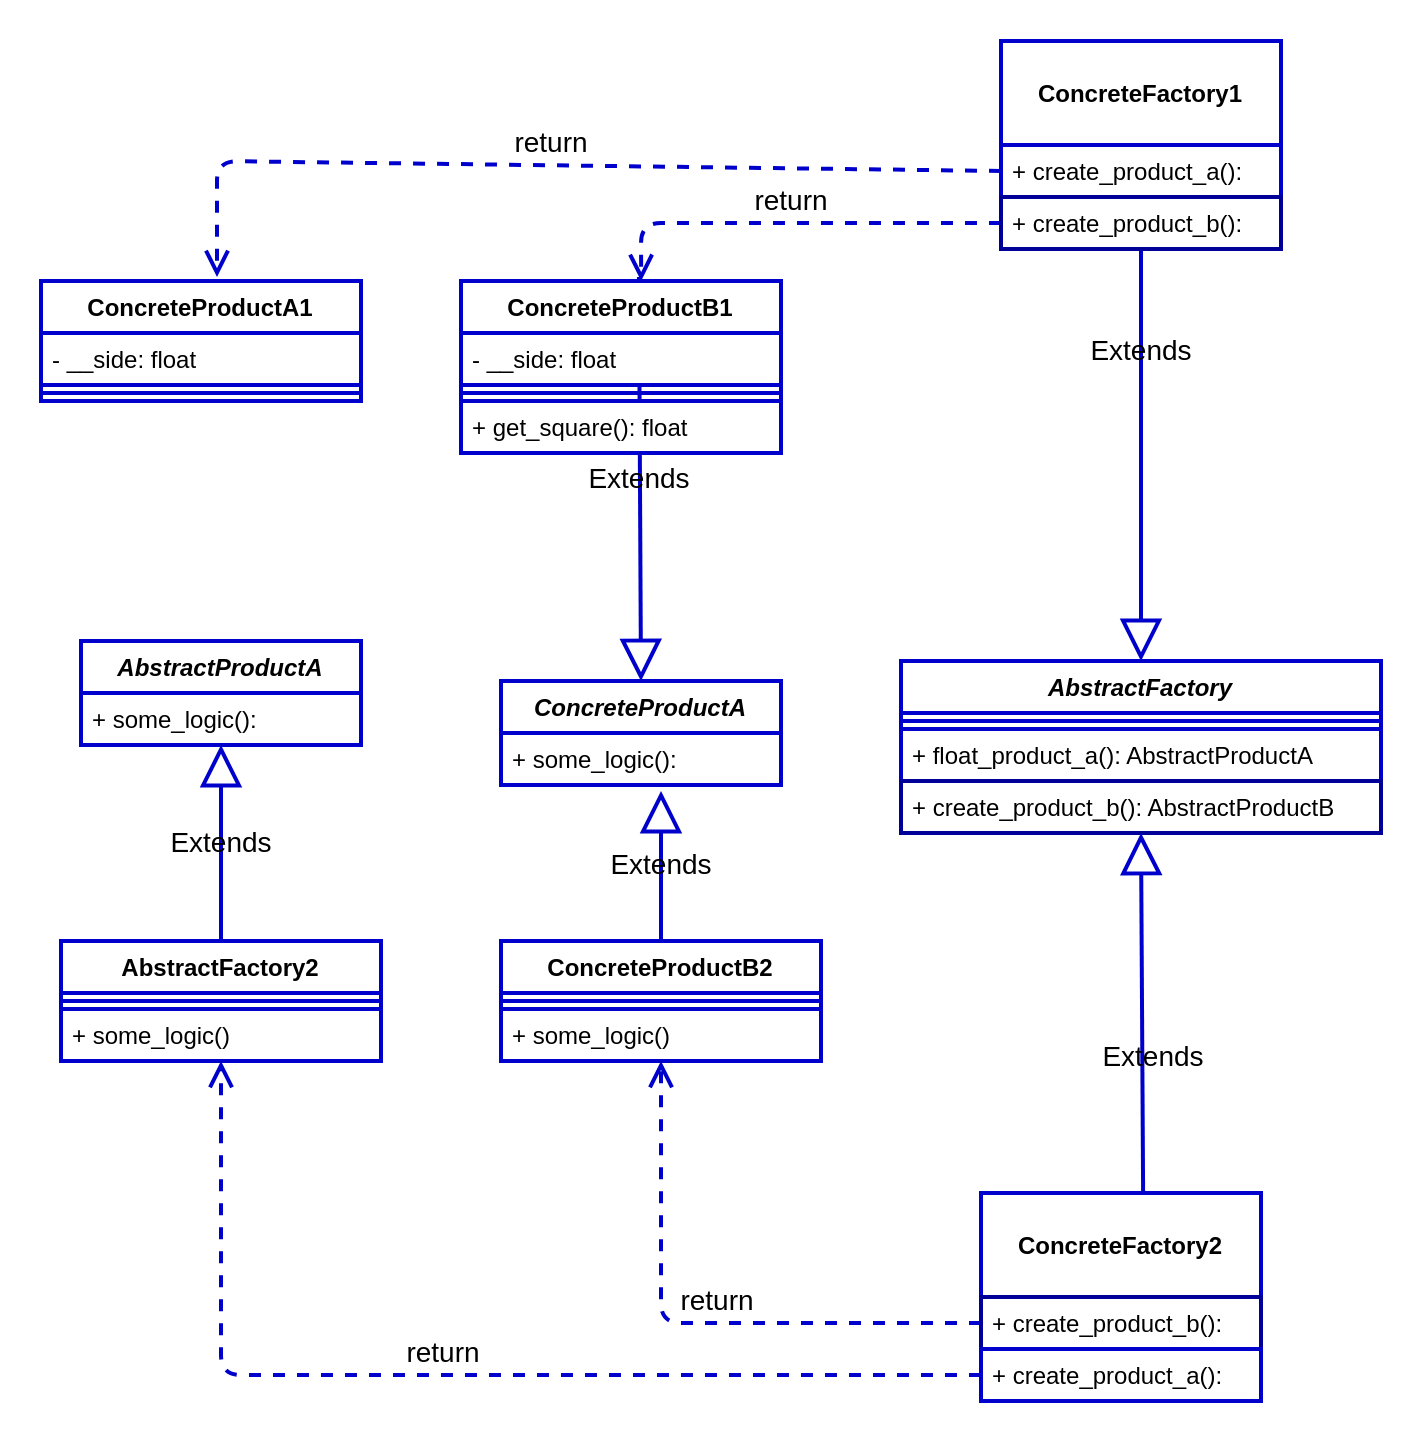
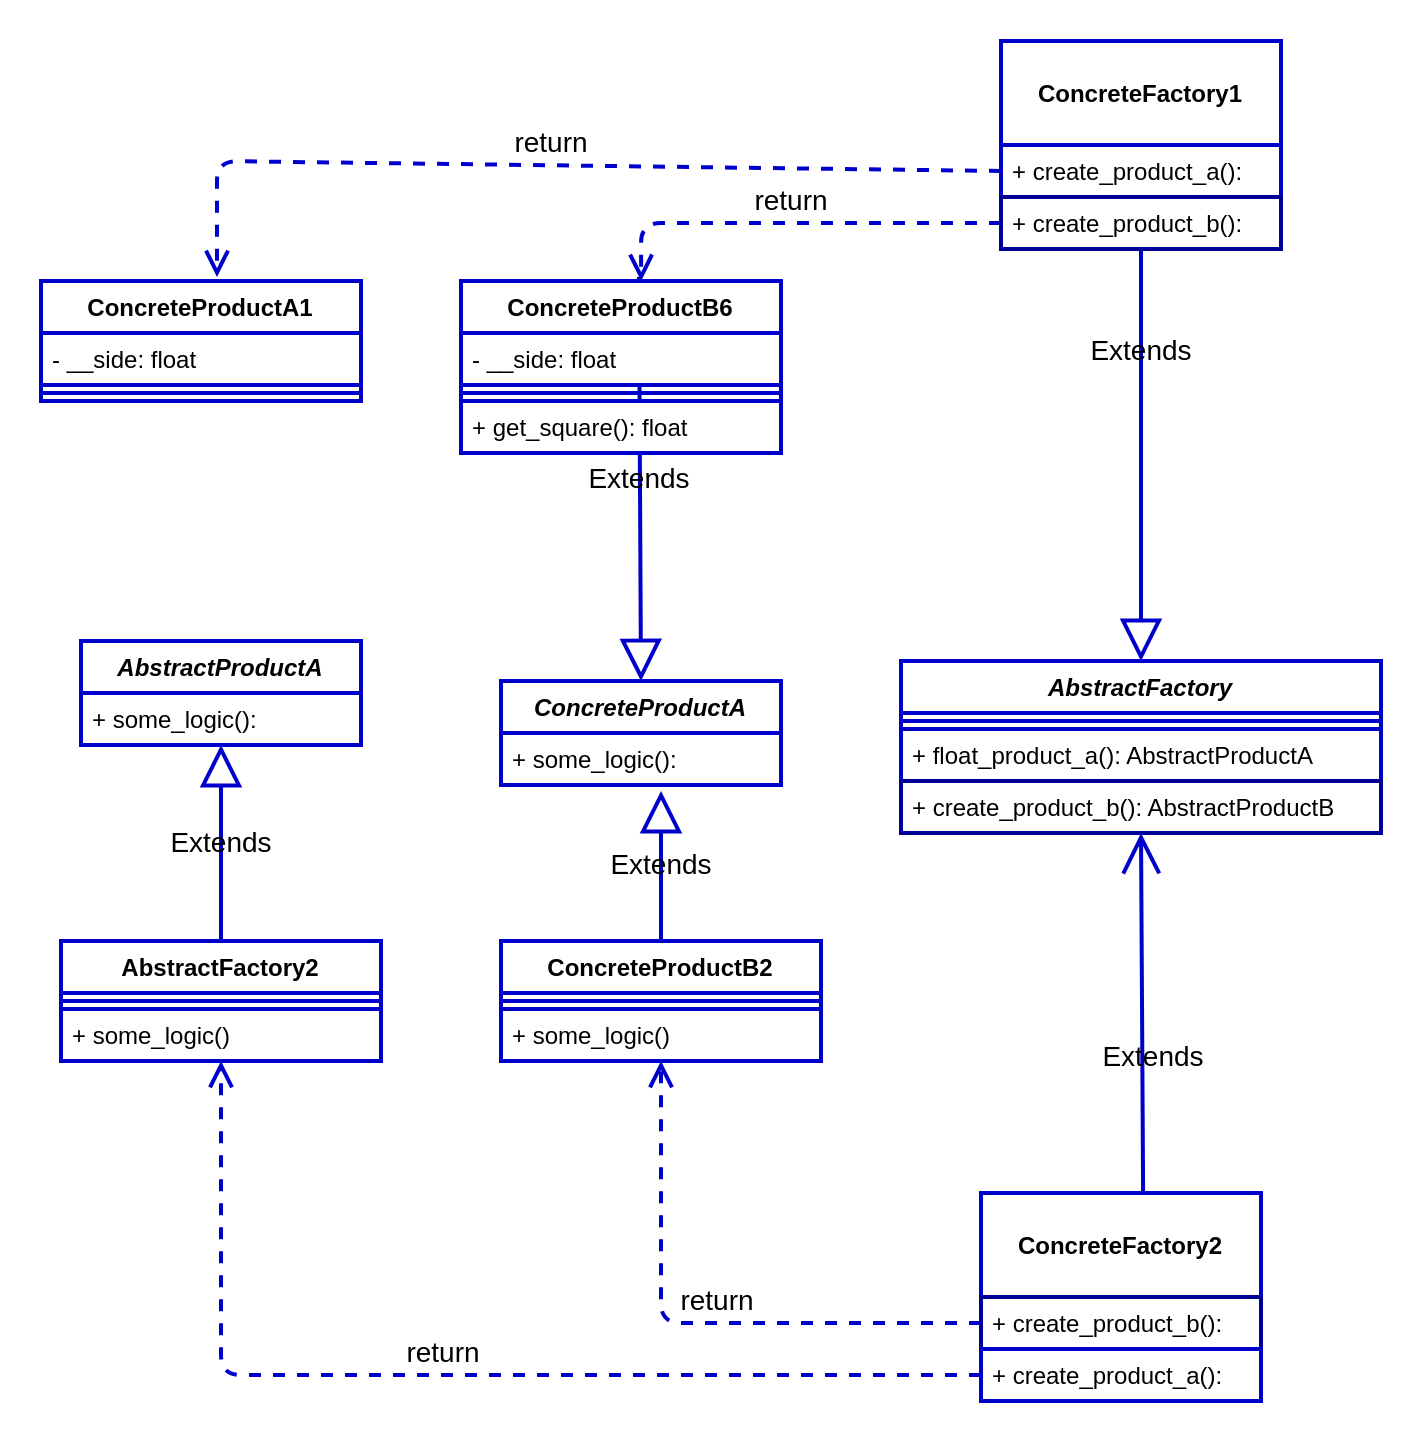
  <mxCell id="0" />
  <mxCell id="1" parent="0" />
  <mxCell id="2" value="AbstractFactory" style="swimlane;fontStyle=3;align=center;verticalAlign=top;childLayout=stackLayout;horizontal=1;startSize=26;horizontalStack=0;resizeParent=1;resizeParentMax=0;resizeLast=0;collapsible=1;marginBottom=0;strokeColor=#0000CC;strokeWidth=2;fillColor=#FFFFFF;fontColor=#000000;" vertex="1" parent="1"><mxGeometry x="450" y="330" width="240" height="86" as="geometry" /></mxCell>
  <mxCell id="3" value="" style="line;strokeWidth=2;align=left;verticalAlign=middle;spacingTop=-1;spacingLeft=3;spacingRight=3;rotatable=0;labelPosition=right;points=[];portConstraint=eastwest;fillColor=#FFFFFF;fontColor=#000000;strokeColor=#0000CC;" vertex="1" parent="2"><mxGeometry y="26" width="240" height="8" as="geometry" /></mxCell>
  <mxCell id="4" value="+ float_product_a(): AbstractProductA" style="text;align=left;verticalAlign=top;spacingLeft=4;spacingRight=4;overflow=hidden;rotatable=0;points=[[0,0.5],[1,0.5]];portConstraint=eastwest;fillColor=#FFFFFF;fontColor=#000000;strokeColor=#0000CC;strokeWidth=2;" vertex="1" parent="2"><mxGeometry y="34" width="240" height="26" as="geometry" /></mxCell>
  <mxCell id="5" value="+ create_product_b(): AbstractProductB" style="text;align=left;verticalAlign=top;spacingLeft=4;spacingRight=4;overflow=hidden;rotatable=0;points=[[0,0.5],[1,0.5]];portConstraint=eastwest;fillColor=#FFFFFF;strokeColor=#000099;strokeWidth=2;fontColor=#000000;" vertex="1" parent="2"><mxGeometry y="60" width="240" height="26" as="geometry" /></mxCell>
  <mxCell id="6" value="return" style="html=1;verticalAlign=bottom;endArrow=open;dashed=1;endSize=9;targetPerimeterSpacing=2;strokeWidth=2;strokeColor=#0000CC;fontColor=#000000;labelBackgroundColor=none;fontSize=14;exitX=0;exitY=0.5;exitDx=0;exitDy=0;entryX=0.5;entryY=1;entryDx=0;entryDy=0;" edge="1" parent="1" source="33" target="29"><mxGeometry x="-0.096" relative="1" as="geometry"><mxPoint x="390" y="700" as="sourcePoint" /><mxPoint x="310" y="710" as="targetPoint" /><Array as="points"><mxPoint x="330" y="661" /></Array><mxPoint as="offset" /></mxGeometry></mxCell>
  <mxCell id="7" value="Extends" style="endArrow=block;endSize=16;endFill=0;html=1;labelBackgroundColor=none;strokeColor=#0000CC;strokeWidth=2;fontColor=#000000;exitX=0.5;exitY=0;exitDx=0;exitDy=0;entryX=0.5;entryY=1;entryDx=0;entryDy=0;fontSize=14;" edge="1" parent="1" source="26" target="24"><mxGeometry width="160" relative="1" as="geometry"><mxPoint x="788.96" y="518.022" as="sourcePoint" /><mxPoint x="930" y="460" as="targetPoint" /></mxGeometry></mxCell>
  <mxCell id="8" value="Extends" style="endArrow=block;endSize=16;endFill=0;html=1;labelBackgroundColor=none;strokeColor=#0000CC;strokeWidth=2;fontColor=#000000;exitX=0.5;exitY=0;exitDx=0;exitDy=0;fontSize=14;entryX=0.5;entryY=0;entryDx=0;entryDy=0;" edge="1" parent="1" source="35" target="2"><mxGeometry width="160" relative="1" as="geometry"><mxPoint x="450" y="534.022" as="sourcePoint" /><mxPoint x="540" y="280" as="targetPoint" /></mxGeometry></mxCell>
- <mxCell id="9" value="Extends" style="endArrow=block;endSize=16;endFill=0;html=1;labelBackgroundColor=none;strokeColor=#0000CC;strokeWidth=2;fontColor=#000000;exitX=0.579;exitY=0;exitDx=0;exitDy=0;exitPerimeter=0;fontSize=14;entryX=0.5;entryY=1;entryDx=0;entryDy=0;" edge="1" parent="1" source="32" target="2"><mxGeometry x="-0.248" y="-4" width="160" relative="1" as="geometry"><mxPoint x="798.96" y="528.022" as="sourcePoint" /><mxPoint x="560" y="440" as="targetPoint" /><mxPoint x="1" as="offset" /></mxGeometry></mxCell>
+ <mxCell id="9" value="Extends" style="endArrow=open;endSize=16;endFill=0;html=1;labelBackgroundColor=none;strokeColor=#0000CC;strokeWidth=2;fontColor=#000000;exitX=0.579;exitY=0;exitDx=0;exitDy=0;exitPerimeter=0;fontSize=14;entryX=0.5;entryY=1;entryDx=0;entryDy=0;" edge="1" parent="1" source="32" target="2"><mxGeometry x="-0.248" y="-4" width="160" relative="1" as="geometry"><mxPoint x="798.96" y="528.022" as="sourcePoint" /><mxPoint x="560" y="440" as="targetPoint" /><mxPoint x="1" as="offset" /></mxGeometry></mxCell>
  <mxCell id="10" value="return" style="html=1;verticalAlign=bottom;endArrow=open;dashed=1;endSize=9;targetPerimeterSpacing=2;strokeWidth=2;strokeColor=#0000CC;fontColor=#000000;labelBackgroundColor=none;fontSize=14;exitX=0;exitY=0.5;exitDx=0;exitDy=0;entryX=0.55;entryY=-0.033;entryDx=0;entryDy=0;entryPerimeter=0;" edge="1" parent="1" source="36" target="21"><mxGeometry relative="1" as="geometry"><mxPoint x="450" y="600" as="sourcePoint" /><mxPoint x="640" y="570" as="targetPoint" /><Array as="points"><mxPoint x="108" y="80" /></Array></mxGeometry></mxCell>
  <mxCell id="11" value="return" style="html=1;verticalAlign=bottom;endArrow=open;dashed=1;endSize=9;targetPerimeterSpacing=2;strokeWidth=2;strokeColor=#0000CC;fontColor=#000000;labelBackgroundColor=none;fontSize=14;entryX=0.5;entryY=1;entryDx=0;entryDy=0;exitX=0;exitY=0.5;exitDx=0;exitDy=0;" edge="1" parent="1" source="34" target="26"><mxGeometry relative="1" as="geometry"><mxPoint y="661" as="sourcePoint" x="220" /><mxPoint x="80" y="770" as="targetPoint" /><Array as="points"><mxPoint x="110" y="687" /></Array></mxGeometry></mxCell>
  <mxCell id="12" value="return" style="html=1;verticalAlign=bottom;endArrow=open;dashed=1;endSize=9;targetPerimeterSpacing=2;strokeWidth=2;strokeColor=#0000CC;fontColor=#000000;labelBackgroundColor=none;fontSize=14;exitX=0;exitY=0.5;exitDx=0;exitDy=0;entryX=0.563;entryY=0;entryDx=0;entryDy=0;entryPerimeter=0;" edge="1" parent="1" source="37" target="17"><mxGeometry relative="1" as="geometry"><mxPoint x="400" y="575" as="sourcePoint" /><mxPoint x="270" as="targetPoint" y="110" /><Array as="points"><mxPoint x="320" y="111" /></Array></mxGeometry></mxCell>
  <mxCell id="13" value="Extends" style="endArrow=block;endSize=16;endFill=0;html=1;labelBackgroundColor=none;strokeColor=#0000CC;strokeWidth=2;fontColor=#000000;entryX=0.5;entryY=0;entryDx=0;entryDy=0;exitX=0.556;exitY=-0.023;exitDx=0;exitDy=0;exitPerimeter=0;fontSize=14;" edge="1" parent="1" source="17" target="15"><mxGeometry width="160" relative="1" as="geometry"><mxPoint x="990" y="755" as="sourcePoint" /><mxPoint x="1150" y="755" as="targetPoint" /></mxGeometry></mxCell>
  <mxCell id="14" value="Extends" style="endArrow=block;endSize=16;endFill=0;html=1;labelBackgroundColor=none;strokeColor=#0000CC;strokeWidth=2;fontColor=#000000;exitX=0.5;exitY=0;exitDx=0;exitDy=0;fontSize=14;" edge="1" parent="1" source="29"><mxGeometry width="160" relative="1" as="geometry"><mxPoint x="1218.96" y="813.022" as="sourcePoint" /><mxPoint x="330" y="395" as="targetPoint" /></mxGeometry></mxCell>
  <mxCell id="15" value="ConcreteProductA" style="swimlane;fontStyle=3;childLayout=stackLayout;horizontal=1;startSize=26;horizontalStack=0;resizeParent=1;resizeParentMax=0;resizeLast=0;collapsible=1;marginBottom=0;strokeColor=#0000CC;strokeWidth=2;fontColor=#000000;fillColor=#FFFFFF;" vertex="1" parent="1"><mxGeometry x="250" y="340" width="140" height="52" as="geometry" /></mxCell>
  <mxCell id="16" value="+ some_logic(): " style="text;align=left;verticalAlign=top;spacingLeft=4;spacingRight=4;overflow=hidden;rotatable=0;points=[[0,0.5],[1,0.5]];portConstraint=eastwest;fontColor=#000000;fillColor=#FFFFFF;strokeColor=#0000CC;strokeWidth=2;" vertex="1" parent="15"><mxGeometry y="26" width="140" height="26" as="geometry" /></mxCell>
- <mxCell id="17" value="ConcreteProductB1" style="swimlane;fontStyle=1;align=center;verticalAlign=top;childLayout=stackLayout;horizontal=1;startSize=26;horizontalStack=0;resizeParent=1;resizeParentMax=0;resizeLast=0;collapsible=1;marginBottom=0;fillColor=#FFFFFF;fontColor=#000000;strokeColor=#0000CC;strokeWidth=2;" vertex="1" parent="1"><mxGeometry x="230" y="140" width="160" height="86" as="geometry" /></mxCell>
+ <mxCell id="17" value="ConcreteProductB6" style="swimlane;fontStyle=1;align=center;verticalAlign=top;childLayout=stackLayout;horizontal=1;startSize=26;horizontalStack=0;resizeParent=1;resizeParentMax=0;resizeLast=0;collapsible=1;marginBottom=0;fillColor=#FFFFFF;fontColor=#000000;strokeColor=#0000CC;strokeWidth=2;" vertex="1" parent="1"><mxGeometry x="230" y="140" width="160" height="86" as="geometry" /></mxCell>
  <mxCell id="18" value="- __side: float" style="text;align=left;verticalAlign=top;spacingLeft=4;spacingRight=4;overflow=hidden;rotatable=0;points=[[0,0.5],[1,0.5]];portConstraint=eastwest;fontColor=#000000;fillColor=#FFFFFF;strokeColor=#0000CC;strokeWidth=2;" vertex="1" parent="17"><mxGeometry y="26" width="160" height="26" as="geometry" /></mxCell>
  <mxCell id="19" value="" style="line;strokeWidth=2;align=left;verticalAlign=middle;spacingTop=-1;spacingLeft=3;spacingRight=3;rotatable=0;labelPosition=right;points=[];portConstraint=eastwest;fillColor=#FFFFFF;fontColor=#000000;strokeColor=#0000CC;" vertex="1" parent="17"><mxGeometry y="52" width="160" height="8" as="geometry" /></mxCell>
  <mxCell id="20" value="+ get_square(): float" style="text;align=left;verticalAlign=top;spacingLeft=4;spacingRight=4;overflow=hidden;rotatable=0;points=[[0,0.5],[1,0.5]];portConstraint=eastwest;fillColor=#FFFFFF;fontColor=#000000;strokeColor=#0000CC;strokeWidth=2;" vertex="1" parent="17"><mxGeometry y="60" width="160" height="26" as="geometry" /></mxCell>
  <mxCell id="21" value="ConcreteProductA1" style="swimlane;fontStyle=1;align=center;verticalAlign=top;childLayout=stackLayout;horizontal=1;startSize=26;horizontalStack=0;resizeParent=1;resizeParentMax=0;resizeLast=0;collapsible=1;marginBottom=0;fillColor=#FFFFFF;fontColor=#000000;strokeColor=#0000CC;strokeWidth=2;" vertex="1" parent="1"><mxGeometry x="20" y="140" width="160" height="60" as="geometry" /></mxCell>
  <mxCell id="22" value="- __side: float" style="text;align=left;verticalAlign=top;spacingLeft=4;spacingRight=4;overflow=hidden;rotatable=0;points=[[0,0.5],[1,0.5]];portConstraint=eastwest;fontColor=#000000;fillColor=#FFFFFF;strokeColor=#0000CC;strokeWidth=2;" vertex="1" parent="21"><mxGeometry y="26" width="160" height="26" as="geometry" /></mxCell>
  <mxCell id="23" value="" style="line;strokeWidth=2;align=left;verticalAlign=middle;spacingTop=-1;spacingLeft=3;spacingRight=3;rotatable=0;labelPosition=right;points=[];portConstraint=eastwest;fillColor=#FFFFFF;fontColor=#000000;strokeColor=#0000CC;" vertex="1" parent="21"><mxGeometry y="52" width="160" height="8" as="geometry" /></mxCell>
  <mxCell id="24" value="AbstractProductA" style="swimlane;fontStyle=3;childLayout=stackLayout;horizontal=1;startSize=26;horizontalStack=0;resizeParent=1;resizeParentMax=0;resizeLast=0;collapsible=1;marginBottom=0;strokeColor=#0000CC;strokeWidth=2;fontColor=#000000;fillColor=#FFFFFF;" vertex="1" parent="1"><mxGeometry x="40" y="320" width="140" height="52" as="geometry" /></mxCell>
  <mxCell id="25" value="+ some_logic(): " style="text;align=left;verticalAlign=top;spacingLeft=4;spacingRight=4;overflow=hidden;rotatable=0;points=[[0,0.5],[1,0.5]];portConstraint=eastwest;fontColor=#000000;fillColor=#FFFFFF;strokeColor=#0000CC;strokeWidth=2;" vertex="1" parent="24"><mxGeometry y="26" width="140" height="26" as="geometry" /></mxCell>
  <mxCell id="26" value="AbstractFactory2" style="swimlane;fontStyle=1;align=center;verticalAlign=top;childLayout=stackLayout;horizontal=1;startSize=26;horizontalStack=0;resizeParent=1;resizeParentMax=0;resizeLast=0;collapsible=1;marginBottom=0;fillColor=#FFFFFF;fontColor=#000000;strokeColor=#0000CC;strokeWidth=2;" vertex="1" parent="1"><mxGeometry x="30" y="470" width="160" height="60" as="geometry" /></mxCell>
  <mxCell id="27" value="" style="line;strokeWidth=2;align=left;verticalAlign=middle;spacingTop=-1;spacingLeft=3;spacingRight=3;rotatable=0;labelPosition=right;points=[];portConstraint=eastwest;fillColor=#FFFFFF;fontColor=#000000;strokeColor=#0000CC;" vertex="1" parent="26"><mxGeometry y="26" width="160" height="8" as="geometry" /></mxCell>
  <mxCell id="28" value="+ some_logic()" style="text;align=left;verticalAlign=top;spacingLeft=4;spacingRight=4;overflow=hidden;rotatable=0;points=[[0,0.5],[1,0.5]];portConstraint=eastwest;fillColor=#FFFFFF;fontColor=#000000;strokeColor=#0000CC;strokeWidth=2;" vertex="1" parent="26"><mxGeometry y="34" width="160" height="26" as="geometry" /></mxCell>
  <mxCell id="29" value="ConcreteProductB2" style="swimlane;fontStyle=1;align=center;verticalAlign=top;childLayout=stackLayout;horizontal=1;startSize=26;horizontalStack=0;resizeParent=1;resizeParentMax=0;resizeLast=0;collapsible=1;marginBottom=0;fillColor=#FFFFFF;fontColor=#000000;strokeColor=#0000CC;strokeWidth=2;" vertex="1" parent="1"><mxGeometry x="250" y="470" width="160" height="60" as="geometry" /></mxCell>
  <mxCell id="30" value="" style="line;strokeWidth=2;align=left;verticalAlign=middle;spacingTop=-1;spacingLeft=3;spacingRight=3;rotatable=0;labelPosition=right;points=[];portConstraint=eastwest;fillColor=#FFFFFF;fontColor=#000000;strokeColor=#0000CC;" vertex="1" parent="29"><mxGeometry y="26" width="160" height="8" as="geometry" /></mxCell>
  <mxCell id="31" value="+ some_logic()" style="text;align=left;verticalAlign=top;spacingLeft=4;spacingRight=4;overflow=hidden;rotatable=0;points=[[0,0.5],[1,0.5]];portConstraint=eastwest;fillColor=#FFFFFF;fontColor=#000000;strokeColor=#0000CC;strokeWidth=2;" vertex="1" parent="29"><mxGeometry y="34" width="160" height="26" as="geometry" /></mxCell>
  <mxCell id="32" value="ConcreteFactory2" style="swimlane;fontStyle=1;childLayout=stackLayout;horizontal=1;startSize=52;horizontalStack=0;resizeParent=1;resizeParentMax=0;resizeLast=0;collapsible=1;marginBottom=0;strokeColor=#0000CC;strokeWidth=2;fontColor=#000000;fillColor=#FFFFFF;" vertex="1" parent="1"><mxGeometry x="490" y="596" width="140" height="104" as="geometry" /></mxCell>
  <mxCell id="33" value="+ create_product_b(): " style="text;align=left;verticalAlign=top;spacingLeft=4;spacingRight=4;overflow=hidden;rotatable=0;points=[[0,0.5],[1,0.5]];portConstraint=eastwest;fillColor=#FFFFFF;strokeColor=#000099;strokeWidth=2;fontColor=#000000;" vertex="1" parent="32"><mxGeometry y="52" width="140" height="26" as="geometry" /></mxCell>
  <mxCell id="34" value="+ create_product_a(): " style="text;align=left;verticalAlign=top;spacingLeft=4;spacingRight=4;overflow=hidden;rotatable=0;points=[[0,0.5],[1,0.5]];portConstraint=eastwest;fillColor=#FFFFFF;fontColor=#000000;strokeColor=#0000CC;strokeWidth=2;" vertex="1" parent="32"><mxGeometry y="78" width="140" height="26" as="geometry" /></mxCell>
  <mxCell id="35" value="ConcreteFactory1" style="swimlane;fontStyle=1;childLayout=stackLayout;horizontal=1;startSize=52;horizontalStack=0;resizeParent=1;resizeParentMax=0;resizeLast=0;collapsible=1;marginBottom=0;strokeColor=#0000CC;strokeWidth=2;fontColor=#000000;fillColor=#FFFFFF;" vertex="1" parent="1"><mxGeometry x="500" y="20" width="140" height="104" as="geometry" /></mxCell>
  <mxCell id="36" value="+ create_product_a(): " style="text;align=left;verticalAlign=top;spacingLeft=4;spacingRight=4;overflow=hidden;rotatable=0;points=[[0,0.5],[1,0.5]];portConstraint=eastwest;fillColor=#FFFFFF;fontColor=#000000;strokeColor=#0000CC;strokeWidth=2;" vertex="1" parent="35"><mxGeometry y="52" width="140" height="26" as="geometry" /></mxCell>
  <mxCell id="37" value="+ create_product_b(): " style="text;align=left;verticalAlign=top;spacingLeft=4;spacingRight=4;overflow=hidden;rotatable=0;points=[[0,0.5],[1,0.5]];portConstraint=eastwest;fillColor=#FFFFFF;strokeColor=#000099;strokeWidth=2;fontColor=#000000;" vertex="1" parent="35"><mxGeometry y="78" width="140" height="26" as="geometry" /></mxCell>
